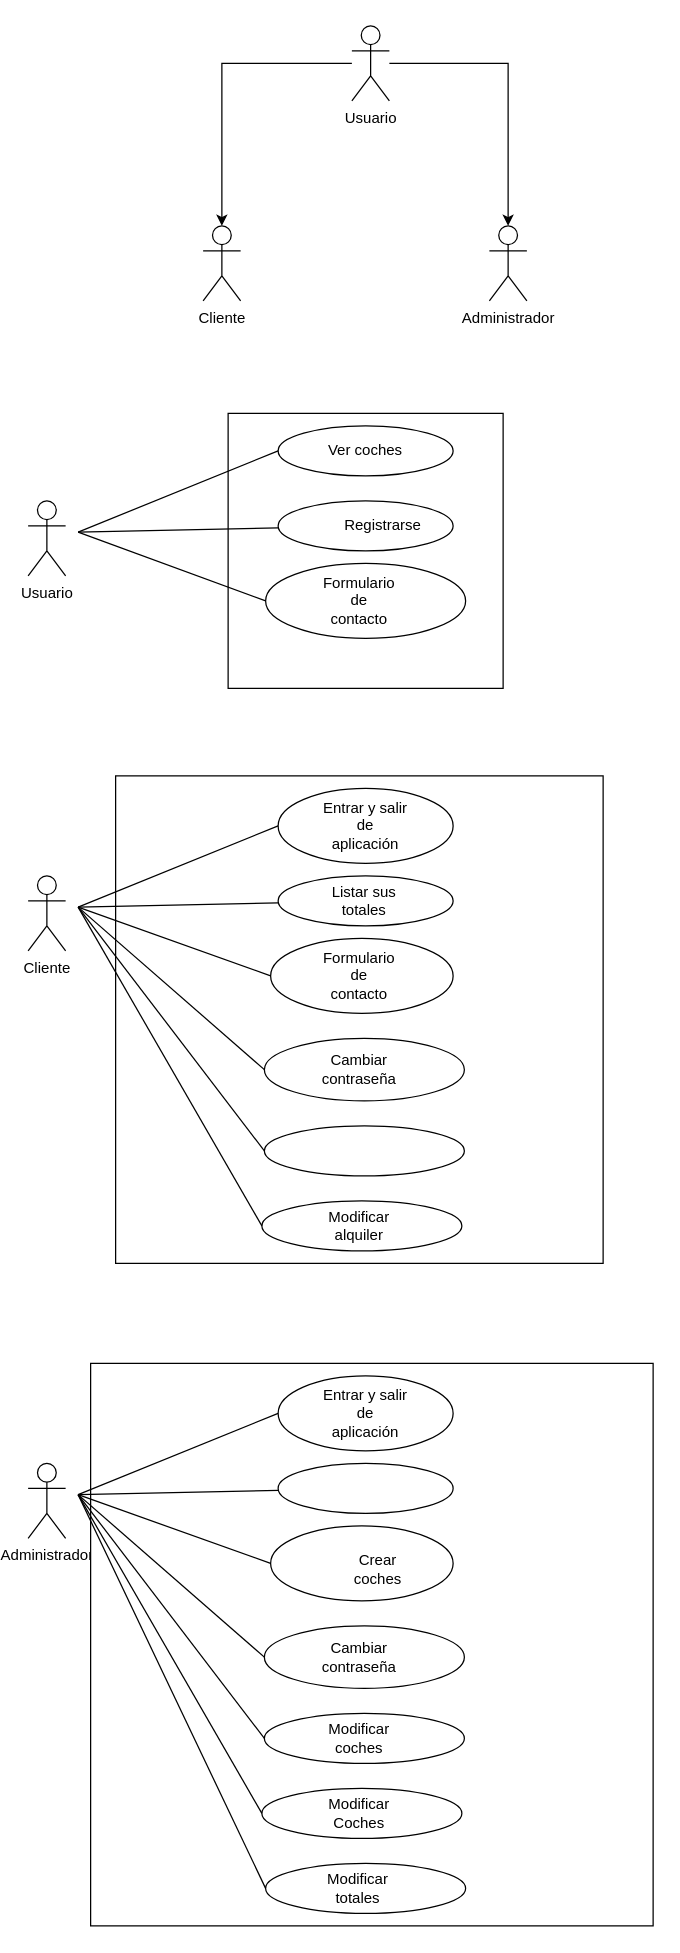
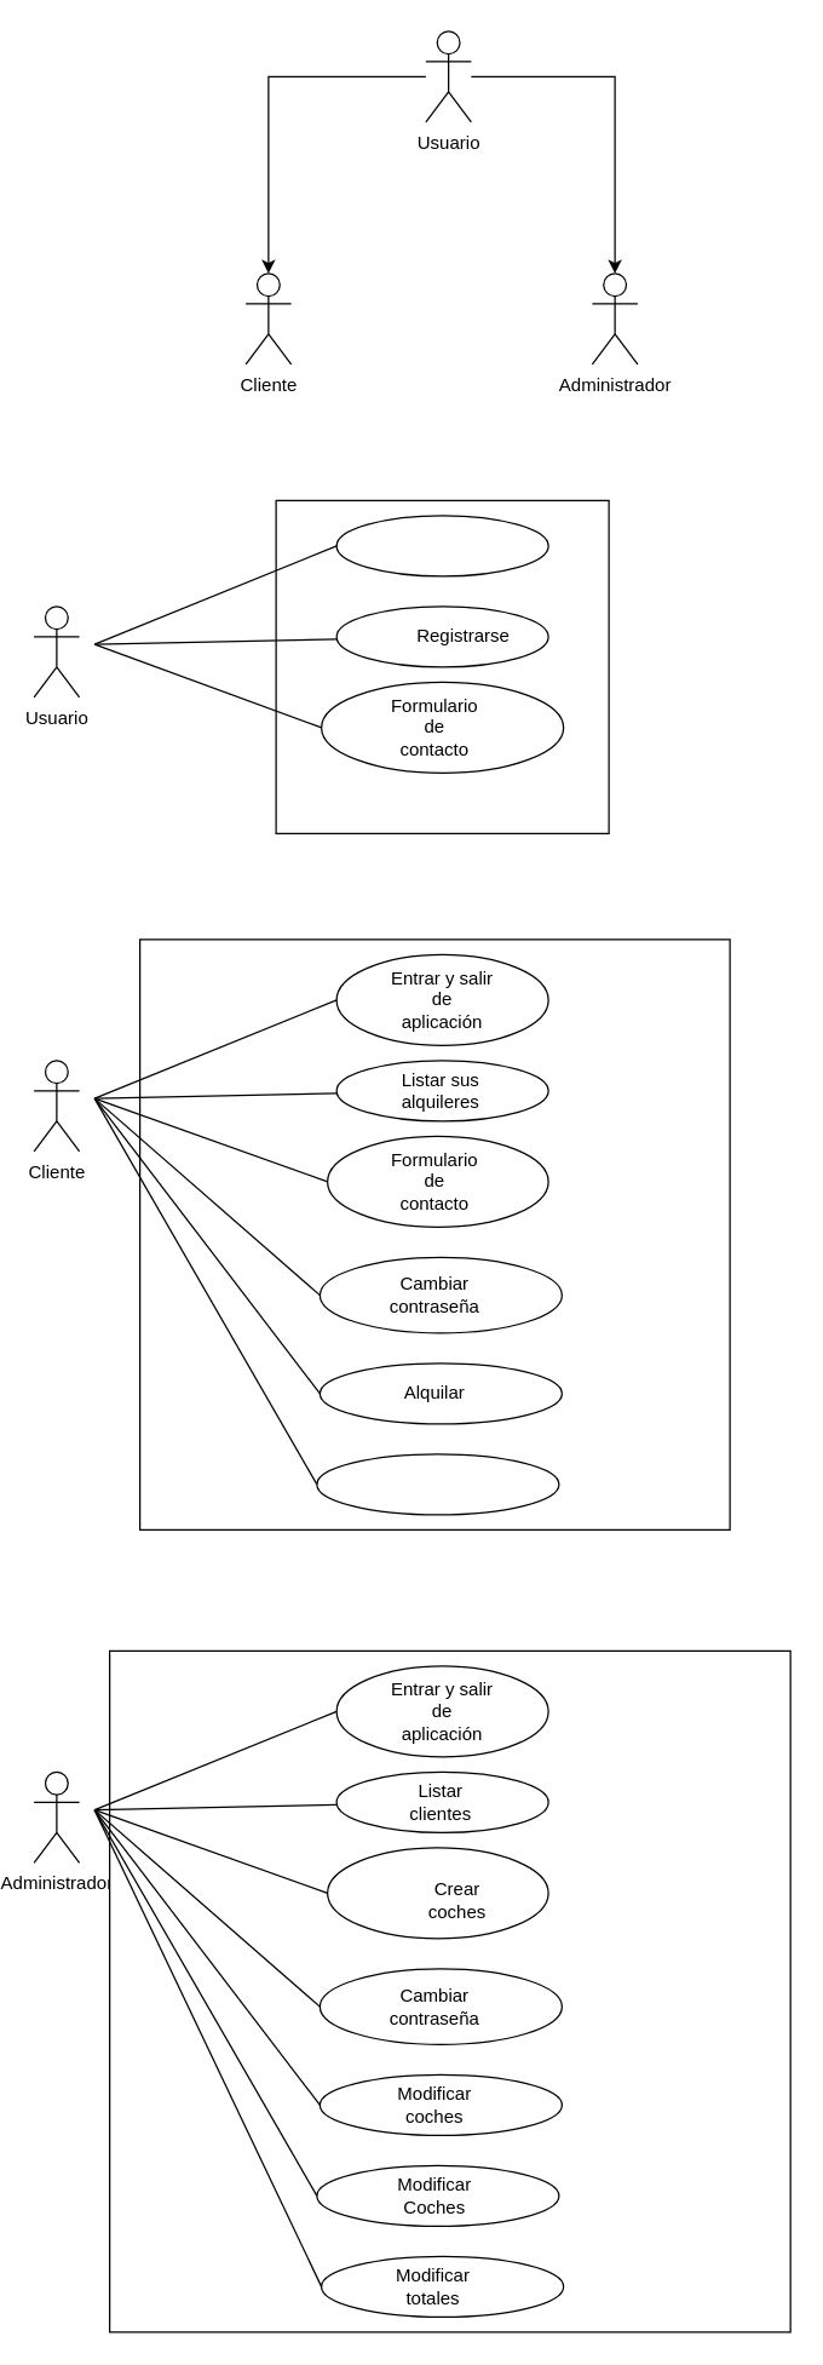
  <mxCell id="0" />
  <mxCell id="1" parent="0" />
  <mxCell id="2" value="" style="edgeStyle=orthogonalEdgeStyle;rounded=0;orthogonalLoop=1;jettySize=auto;html=1;" edge="1" parent="1" source="4" target="5"><mxGeometry relative="1" as="geometry" /></mxCell>
  <mxCell id="3" value="" style="edgeStyle=orthogonalEdgeStyle;rounded=0;orthogonalLoop=1;jettySize=auto;html=1;" edge="1" parent="1" source="4" target="6"><mxGeometry relative="1" as="geometry" /></mxCell>
  <mxCell id="4" value="Usuario" style="shape=umlActor;verticalLabelPosition=bottom;verticalAlign=top;html=1;outlineConnect=0;" vertex="1" parent="1"><mxGeometry x="279" y="20" width="30" height="60" as="geometry" /></mxCell>
  <mxCell id="5" value="Cliente" style="shape=umlActor;verticalLabelPosition=bottom;verticalAlign=top;html=1;outlineConnect=0;" vertex="1" parent="1"><mxGeometry x="160" y="180" width="30" height="60" as="geometry" /></mxCell>
  <mxCell id="6" value="Administrador" style="shape=umlActor;verticalLabelPosition=bottom;verticalAlign=top;html=1;outlineConnect=0;" vertex="1" parent="1"><mxGeometry x="389" y="180" width="30" height="60" as="geometry" /></mxCell>
  <mxCell id="7" value="Usuario" style="shape=umlActor;verticalLabelPosition=bottom;verticalAlign=top;html=1;outlineConnect=0;" vertex="1" parent="1"><mxGeometry x="20" y="400" width="30" height="60" as="geometry" /></mxCell>
  <mxCell id="8" value="" style="whiteSpace=wrap;html=1;aspect=fixed;" vertex="1" parent="1"><mxGeometry x="180" y="330" width="220" height="220" as="geometry" /></mxCell>
  <mxCell id="9" value="" style="ellipse;whiteSpace=wrap;html=1;" vertex="1" parent="1"><mxGeometry x="220" y="340" width="140" height="40" as="geometry" /></mxCell>
- <mxCell id="10" value="Ver coches" style="text;html=1;strokeColor=none;fillColor=none;align=center;verticalAlign=middle;whiteSpace=wrap;rounded=0;" vertex="1" parent="1"><mxGeometry x="255" y="345" width="70" height="30" as="geometry" /></mxCell>
  <mxCell id="11" value="" style="ellipse;whiteSpace=wrap;html=1;" vertex="1" parent="1"><mxGeometry x="220" y="400" width="140" height="40" as="geometry" /></mxCell>
  <mxCell id="12" value="Registrarse" style="text;html=1;strokeColor=none;fillColor=none;align=center;verticalAlign=middle;whiteSpace=wrap;rounded=0;" vertex="1" parent="1"><mxGeometry x="274" y="405" width="60" height="30" as="geometry" /></mxCell>
  <mxCell id="13" value="" style="ellipse;whiteSpace=wrap;html=1;" vertex="1" parent="1"><mxGeometry x="210" y="450" width="160" height="60" as="geometry" /></mxCell>
  <mxCell id="14" value="Formulario de contacto" style="text;html=1;strokeColor=none;fillColor=none;align=center;verticalAlign=middle;whiteSpace=wrap;rounded=0;" vertex="1" parent="1"><mxGeometry x="255" y="465" width="60" height="30" as="geometry" /></mxCell>
  <mxCell id="15" value="" style="endArrow=none;html=1;rounded=0;entryX=0;entryY=0.5;entryDx=0;entryDy=0;" edge="1" parent="1" target="9"><mxGeometry width="50" height="50" relative="1" as="geometry"><mxPoint x="60" y="425" as="sourcePoint" /><mxPoint x="110" y="375" as="targetPoint" /></mxGeometry></mxCell>
  <mxCell id="16" value="" style="endArrow=none;html=1;rounded=0;" edge="1" parent="1" target="11"><mxGeometry width="50" height="50" relative="1" as="geometry"><mxPoint x="60" y="425" as="sourcePoint" /><mxPoint x="110" y="375" as="targetPoint" /></mxGeometry></mxCell>
  <mxCell id="17" value="" style="endArrow=none;html=1;rounded=0;entryX=0;entryY=0.5;entryDx=0;entryDy=0;" edge="1" parent="1" target="13"><mxGeometry width="50" height="50" relative="1" as="geometry"><mxPoint x="60" y="425" as="sourcePoint" /><mxPoint x="110" y="375" as="targetPoint" /></mxGeometry></mxCell>
  <mxCell id="18" value="Cliente" style="shape=umlActor;verticalLabelPosition=bottom;verticalAlign=top;html=1;outlineConnect=0;" vertex="1" parent="1"><mxGeometry x="20" y="700" width="30" height="60" as="geometry" /></mxCell>
  <mxCell id="19" value="" style="whiteSpace=wrap;html=1;aspect=fixed;" vertex="1" parent="1"><mxGeometry x="90" y="620" width="390" height="390" as="geometry" /></mxCell>
  <mxCell id="20" value="" style="ellipse;whiteSpace=wrap;html=1;" vertex="1" parent="1"><mxGeometry x="220" y="630" width="140" height="60" as="geometry" /></mxCell>
  <mxCell id="21" value="Entrar y salir de aplicación" style="text;html=1;strokeColor=none;fillColor=none;align=center;verticalAlign=middle;whiteSpace=wrap;rounded=0;" vertex="1" parent="1"><mxGeometry x="255" y="645" width="70" height="30" as="geometry" /></mxCell>
  <mxCell id="22" value="" style="ellipse;whiteSpace=wrap;html=1;" vertex="1" parent="1"><mxGeometry x="220" y="700" width="140" height="40" as="geometry" /></mxCell>
- <mxCell id="23" value="Listar sus totales" style="text;html=1;strokeColor=none;fillColor=none;align=center;verticalAlign=middle;whiteSpace=wrap;rounded=0;" vertex="1" parent="1"><mxGeometry x="259" y="705" width="60" height="30" as="geometry" /></mxCell>
+ <mxCell id="23" value="Listar sus alquileres" style="text;html=1;strokeColor=none;fillColor=none;align=center;verticalAlign=middle;whiteSpace=wrap;rounded=0;" vertex="1" parent="1"><mxGeometry x="259" y="705" width="60" height="30" as="geometry" /></mxCell>
  <mxCell id="24" value="" style="ellipse;whiteSpace=wrap;html=1;" vertex="1" parent="1"><mxGeometry x="214" y="750" width="146" height="60" as="geometry" /></mxCell>
  <mxCell id="25" value="Formulario de contacto" style="text;html=1;strokeColor=none;fillColor=none;align=center;verticalAlign=middle;whiteSpace=wrap;rounded=0;" vertex="1" parent="1"><mxGeometry x="255" y="765" width="60" height="30" as="geometry" /></mxCell>
  <mxCell id="26" value="" style="endArrow=none;html=1;rounded=0;entryX=0;entryY=0.5;entryDx=0;entryDy=0;" edge="1" parent="1" target="20"><mxGeometry width="50" height="50" relative="1" as="geometry"><mxPoint x="60" y="725" as="sourcePoint" /><mxPoint x="110" y="675" as="targetPoint" /></mxGeometry></mxCell>
  <mxCell id="27" value="" style="endArrow=none;html=1;rounded=0;" edge="1" parent="1" target="22"><mxGeometry width="50" height="50" relative="1" as="geometry"><mxPoint x="60" y="725" as="sourcePoint" /><mxPoint x="110" y="675" as="targetPoint" /></mxGeometry></mxCell>
  <mxCell id="28" value="" style="endArrow=none;html=1;rounded=0;entryX=0;entryY=0.5;entryDx=0;entryDy=0;" edge="1" parent="1" target="24"><mxGeometry width="50" height="50" relative="1" as="geometry"><mxPoint x="60" y="725" as="sourcePoint" /><mxPoint x="110" y="675" as="targetPoint" /></mxGeometry></mxCell>
  <mxCell id="29" value="" style="ellipse;whiteSpace=wrap;html=1;" vertex="1" parent="1"><mxGeometry x="209" y="830" width="160" height="50" as="geometry" /></mxCell>
  <mxCell id="30" value="Cambiar contraseña" style="text;html=1;strokeColor=none;fillColor=none;align=center;verticalAlign=middle;whiteSpace=wrap;rounded=0;" vertex="1" parent="1"><mxGeometry x="235" y="840" width="100" height="30" as="geometry" /></mxCell>
  <mxCell id="31" value="" style="endArrow=none;html=1;rounded=0;entryX=0;entryY=0.5;entryDx=0;entryDy=0;" edge="1" parent="1" target="29"><mxGeometry width="50" height="50" relative="1" as="geometry"><mxPoint x="60" y="725" as="sourcePoint" /><mxPoint x="110" y="675" as="targetPoint" /></mxGeometry></mxCell>
  <mxCell id="32" value="" style="ellipse;whiteSpace=wrap;html=1;" vertex="1" parent="1"><mxGeometry x="209" y="900" width="160" height="40" as="geometry" /></mxCell>
+ <mxCell id="33" value="Alquilar" style="text;html=1;strokeColor=none;fillColor=none;align=center;verticalAlign=middle;whiteSpace=wrap;rounded=0;" vertex="1" parent="1"><mxGeometry x="255" y="905" width="60" height="30" as="geometry" /></mxCell>
  <mxCell id="34" value="" style="endArrow=none;html=1;rounded=0;exitX=0;exitY=0.5;exitDx=0;exitDy=0;" edge="1" parent="1" source="32"><mxGeometry width="50" height="50" relative="1" as="geometry"><mxPoint x="20" y="765" as="sourcePoint" /><mxPoint x="60" y="725" as="targetPoint" /></mxGeometry></mxCell>
  <mxCell id="35" value="" style="ellipse;whiteSpace=wrap;html=1;" vertex="1" parent="1"><mxGeometry x="207" y="960" width="160" height="40" as="geometry" /></mxCell>
- <mxCell id="36" value="Modificar alquiler" style="text;html=1;strokeColor=none;fillColor=none;align=center;verticalAlign=middle;whiteSpace=wrap;rounded=0;" vertex="1" parent="1"><mxGeometry x="255" y="965" width="60" height="30" as="geometry" /></mxCell>
  <mxCell id="37" value="" style="endArrow=none;html=1;rounded=0;entryX=0;entryY=0.5;entryDx=0;entryDy=0;" edge="1" parent="1" target="35"><mxGeometry width="50" height="50" relative="1" as="geometry"><mxPoint x="60" y="725" as="sourcePoint" /><mxPoint x="110" y="675" as="targetPoint" /></mxGeometry></mxCell>
  <mxCell id="38" value="Administrador" style="shape=umlActor;verticalLabelPosition=bottom;verticalAlign=top;html=1;outlineConnect=0;" vertex="1" parent="1"><mxGeometry x="20" y="1170" width="30" height="60" as="geometry" /></mxCell>
  <mxCell id="39" value="" style="whiteSpace=wrap;html=1;aspect=fixed;" vertex="1" parent="1"><mxGeometry x="70" y="1090" width="450" height="450" as="geometry" /></mxCell>
  <mxCell id="40" value="" style="ellipse;whiteSpace=wrap;html=1;" vertex="1" parent="1"><mxGeometry x="220" y="1100" width="140" height="60" as="geometry" /></mxCell>
  <mxCell id="41" value="Entrar y salir de aplicación" style="text;html=1;strokeColor=none;fillColor=none;align=center;verticalAlign=middle;whiteSpace=wrap;rounded=0;" vertex="1" parent="1"><mxGeometry x="255" y="1115" width="70" height="30" as="geometry" /></mxCell>
  <mxCell id="42" value="" style="ellipse;whiteSpace=wrap;html=1;" vertex="1" parent="1"><mxGeometry x="220" y="1170" width="140" height="40" as="geometry" /></mxCell>
+ <mxCell id="43" value="Listar clientes" style="text;html=1;strokeColor=none;fillColor=none;align=center;verticalAlign=middle;whiteSpace=wrap;rounded=0;" vertex="1" parent="1"><mxGeometry x="259" y="1175" width="60" height="30" as="geometry" /></mxCell>
  <mxCell id="44" value="" style="ellipse;whiteSpace=wrap;html=1;" vertex="1" parent="1"><mxGeometry x="214" y="1220" width="146" height="60" as="geometry" /></mxCell>
  <mxCell id="45" value="Crear coches" style="text;html=1;strokeColor=none;fillColor=none;align=center;verticalAlign=middle;whiteSpace=wrap;rounded=0;" vertex="1" parent="1"><mxGeometry x="270" y="1240" width="60" height="30" as="geometry" /></mxCell>
  <mxCell id="46" value="" style="endArrow=none;html=1;rounded=0;entryX=0;entryY=0.5;entryDx=0;entryDy=0;" edge="1" parent="1" target="40"><mxGeometry width="50" height="50" relative="1" as="geometry"><mxPoint x="60" y="1195" as="sourcePoint" /><mxPoint x="110" y="1145" as="targetPoint" /></mxGeometry></mxCell>
  <mxCell id="47" value="" style="endArrow=none;html=1;rounded=0;" edge="1" parent="1" target="42"><mxGeometry width="50" height="50" relative="1" as="geometry"><mxPoint x="60" y="1195" as="sourcePoint" /><mxPoint x="110" y="1145" as="targetPoint" /></mxGeometry></mxCell>
  <mxCell id="48" value="" style="endArrow=none;html=1;rounded=0;entryX=0;entryY=0.5;entryDx=0;entryDy=0;" edge="1" parent="1" target="44"><mxGeometry width="50" height="50" relative="1" as="geometry"><mxPoint x="60" y="1195" as="sourcePoint" /><mxPoint x="110" y="1145" as="targetPoint" /></mxGeometry></mxCell>
  <mxCell id="49" value="" style="ellipse;whiteSpace=wrap;html=1;" vertex="1" parent="1"><mxGeometry x="209" y="1300" width="160" height="50" as="geometry" /></mxCell>
  <mxCell id="50" value="Cambiar contraseña" style="text;html=1;strokeColor=none;fillColor=none;align=center;verticalAlign=middle;whiteSpace=wrap;rounded=0;" vertex="1" parent="1"><mxGeometry x="235" y="1310" width="100" height="30" as="geometry" /></mxCell>
  <mxCell id="51" value="" style="endArrow=none;html=1;rounded=0;entryX=0;entryY=0.5;entryDx=0;entryDy=0;" edge="1" parent="1" target="49"><mxGeometry width="50" height="50" relative="1" as="geometry"><mxPoint x="60" y="1195" as="sourcePoint" /><mxPoint x="110" y="1145" as="targetPoint" /></mxGeometry></mxCell>
  <mxCell id="52" value="" style="ellipse;whiteSpace=wrap;html=1;" vertex="1" parent="1"><mxGeometry x="209" y="1370" width="160" height="40" as="geometry" /></mxCell>
  <mxCell id="53" value="Modificar coches" style="text;html=1;strokeColor=none;fillColor=none;align=center;verticalAlign=middle;whiteSpace=wrap;rounded=0;" vertex="1" parent="1"><mxGeometry x="255" y="1375" width="60" height="30" as="geometry" /></mxCell>
  <mxCell id="54" value="" style="endArrow=none;html=1;rounded=0;exitX=0;exitY=0.5;exitDx=0;exitDy=0;" edge="1" parent="1" source="52"><mxGeometry width="50" height="50" relative="1" as="geometry"><mxPoint x="20" y="1235" as="sourcePoint" /><mxPoint x="60" y="1195" as="targetPoint" /></mxGeometry></mxCell>
  <mxCell id="55" value="" style="ellipse;whiteSpace=wrap;html=1;" vertex="1" parent="1"><mxGeometry x="207" y="1430" width="160" height="40" as="geometry" /></mxCell>
  <mxCell id="56" value="Modificar Coches" style="text;html=1;strokeColor=none;fillColor=none;align=center;verticalAlign=middle;whiteSpace=wrap;rounded=0;" vertex="1" parent="1"><mxGeometry x="255" y="1435" width="60" height="30" as="geometry" /></mxCell>
  <mxCell id="57" value="" style="endArrow=none;html=1;rounded=0;entryX=0;entryY=0.5;entryDx=0;entryDy=0;" edge="1" parent="1" target="55"><mxGeometry width="50" height="50" relative="1" as="geometry"><mxPoint x="60" y="1195" as="sourcePoint" /><mxPoint x="110" y="1145" as="targetPoint" /></mxGeometry></mxCell>
  <mxCell id="58" value="" style="ellipse;whiteSpace=wrap;html=1;" vertex="1" parent="1"><mxGeometry x="210" y="1490" width="160" height="40" as="geometry" /></mxCell>
  <mxCell id="59" value="Modificar totales" style="text;html=1;strokeColor=none;fillColor=none;align=center;verticalAlign=middle;whiteSpace=wrap;rounded=0;" vertex="1" parent="1"><mxGeometry x="254" y="1495" width="60" height="30" as="geometry" /></mxCell>
  <mxCell id="60" value="" style="endArrow=none;html=1;rounded=0;entryX=0;entryY=0.5;entryDx=0;entryDy=0;" edge="1" parent="1" target="58"><mxGeometry width="50" height="50" relative="1" as="geometry"><mxPoint x="60" y="1195" as="sourcePoint" /><mxPoint x="110" y="1145" as="targetPoint" /></mxGeometry></mxCell>
